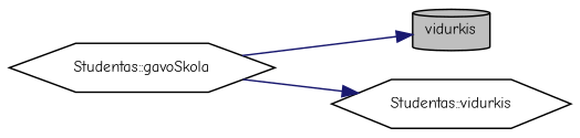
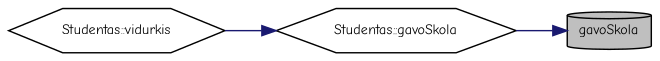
  digraph {
    fontname="Comic Neue"
    rankdir=LR
    node [color=black fillcolor=white fontname="Comic Neue" fontsize=10 shape=hexagon style=filled]
    edge [color=midnightblue fontname="Comic Neue" fontsize=10 labelfontname=Helvetica labelfontsize=10 style=solid]
-   n1 [fillcolor=grey75 fontcolor=black height=0.2 label=vidurkis shape=cylinder width=0.4]
+   n1 [fillcolor=grey75 fontcolor=black height=0.2 label=gavoSkola shape=cylinder width=0.4]
    n2 [height=0.2 label="Studentas::gavoSkola" width=0.4]
    n3 [height=0.2 label="Studentas::vidurkis" width=0.4]
    n2 -> n1
-   n2 -> n3
+   n3 -> n2
  }
